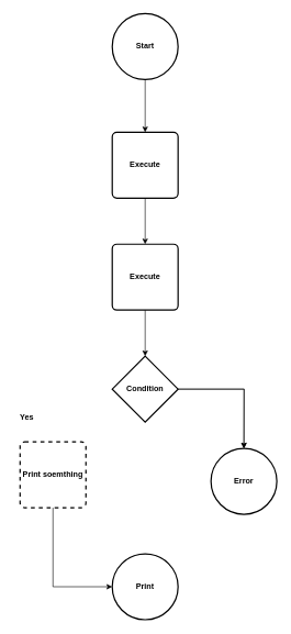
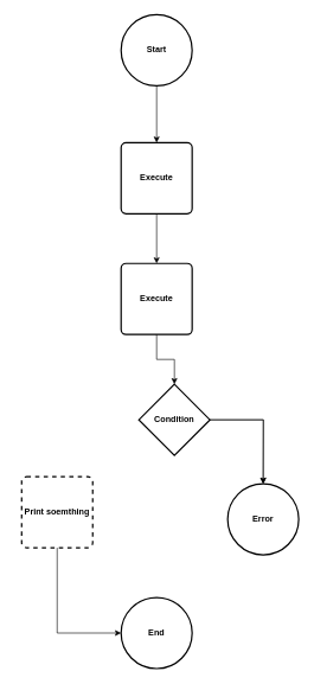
  <mxCell id="0" />
  <mxCell id="1" parent="0" />
  <mxCell id="2" style="edgeStyle=orthogonalEdgeStyle;rounded=0;orthogonalLoop=1;jettySize=auto;html=1;entryX=0.5;entryY=0;entryDx=0;entryDy=0;" edge="1" parent="1" source="3" target="5"><mxGeometry relative="1" as="geometry" /></mxCell>
  <mxCell id="3" value="&lt;b&gt;Start&lt;/b&gt;" style="strokeWidth=2;html=1;shape=mxgraph.flowchart.start_2;whiteSpace=wrap;" vertex="1" parent="1"><mxGeometry x="170" y="20" width="100" height="100" as="geometry" /></mxCell>
  <mxCell id="4" style="edgeStyle=orthogonalEdgeStyle;rounded=0;orthogonalLoop=1;jettySize=auto;html=1;entryX=0.5;entryY=0;entryDx=0;entryDy=0;" edge="1" parent="1" source="5" target="6"><mxGeometry relative="1" as="geometry" /></mxCell>
  <mxCell id="5" value="&lt;b&gt;Execute&lt;/b&gt;" style="rounded=1;whiteSpace=wrap;html=1;absoluteArcSize=1;arcSize=14;strokeWidth=2;" vertex="1" parent="1"><mxGeometry x="170" y="200" width="100" height="100" as="geometry" /></mxCell>
  <mxCell id="6" value="&lt;b&gt;Execute&lt;/b&gt;" style="rounded=1;whiteSpace=wrap;html=1;absoluteArcSize=1;arcSize=14;strokeWidth=2;" vertex="1" parent="1"><mxGeometry x="170" y="370" width="100" height="100" as="geometry" /></mxCell>
  <mxCell id="7" style="edgeStyle=orthogonalEdgeStyle;rounded=0;orthogonalLoop=1;jettySize=auto;html=1;" edge="1" parent="1" source="9" target="13"><mxGeometry relative="1" as="geometry" /></mxCell>
  <mxCell id="8" style="edgeStyle=orthogonalEdgeStyle;rounded=0;orthogonalLoop=1;jettySize=auto;html=1;entryX=0.5;entryY=0;entryDx=0;entryDy=0;" edge="1" parent="1" source="9"><mxGeometry relative="1" as="geometry"><mxPoint x="370" y="680" as="targetPoint" /></mxGeometry></mxCell>
- <mxCell id="9" value="&lt;b&gt;Condition&lt;/b&gt;" style="strokeWidth=2;html=1;shape=mxgraph.flowchart.decision;whiteSpace=wrap;" vertex="1" parent="1"><mxGeometry x="170" y="540" width="100" height="100" as="geometry" /></mxCell>
+ <mxCell id="9" value="&lt;b&gt;Condition&lt;/b&gt;" style="strokeWidth=2;html=1;shape=mxgraph.flowchart.decision;whiteSpace=wrap;" vertex="1" parent="1"><mxGeometry x="195" y="540" width="100" height="100" as="geometry" /></mxCell>
  <mxCell id="10" value="&lt;b&gt;Print soemthing&lt;/b&gt;" style="rounded=1;whiteSpace=wrap;html=1;absoluteArcSize=1;arcSize=14;strokeWidth=2;dashed=1;" vertex="1" parent="1"><mxGeometry x="30" y="670" width="100" height="100" as="geometry" /></mxCell>
- <mxCell id="11" value="&lt;b&gt;Print&lt;/b&gt;" style="strokeWidth=2;html=1;shape=mxgraph.flowchart.start_2;whiteSpace=wrap;" vertex="1" parent="1"><mxGeometry x="170" y="840" width="100" height="100" as="geometry" /></mxCell>
+ <mxCell id="11" value="&lt;b&gt;End&lt;/b&gt;" style="strokeWidth=2;html=1;shape=mxgraph.flowchart.start_2;whiteSpace=wrap;" vertex="1" parent="1"><mxGeometry x="170" y="840" width="100" height="100" as="geometry" /></mxCell>
  <mxCell id="12" style="edgeStyle=orthogonalEdgeStyle;rounded=0;orthogonalLoop=1;jettySize=auto;html=1;entryX=0;entryY=0.5;entryDx=0;entryDy=0;entryPerimeter=0;" edge="1" parent="1" source="10" target="11"><mxGeometry relative="1" as="geometry"><Array as="points"><mxPoint x="80" y="890" /></Array></mxGeometry></mxCell>
  <mxCell id="13" value="&lt;b&gt;Error&lt;/b&gt;" style="strokeWidth=2;html=1;shape=mxgraph.flowchart.start_2;whiteSpace=wrap;" vertex="1" parent="1"><mxGeometry x="320" y="680" width="100" height="100" as="geometry" /></mxCell>
  <mxCell id="14" style="edgeStyle=orthogonalEdgeStyle;rounded=0;orthogonalLoop=1;jettySize=auto;html=1;entryX=0.5;entryY=0;entryDx=0;entryDy=0;entryPerimeter=0;" edge="1" parent="1" source="6" target="9"><mxGeometry relative="1" as="geometry" /></mxCell>
- <mxCell id="15" value="&lt;b&gt;Yes&lt;/b&gt;" style="text;html=1;align=center;verticalAlign=middle;resizable=0;points=[];autosize=1;strokeColor=none;fillColor=none;" vertex="1" parent="1"><mxGeometry x="20" y="618" width="40" height="30" as="geometry" /></mxCell>
